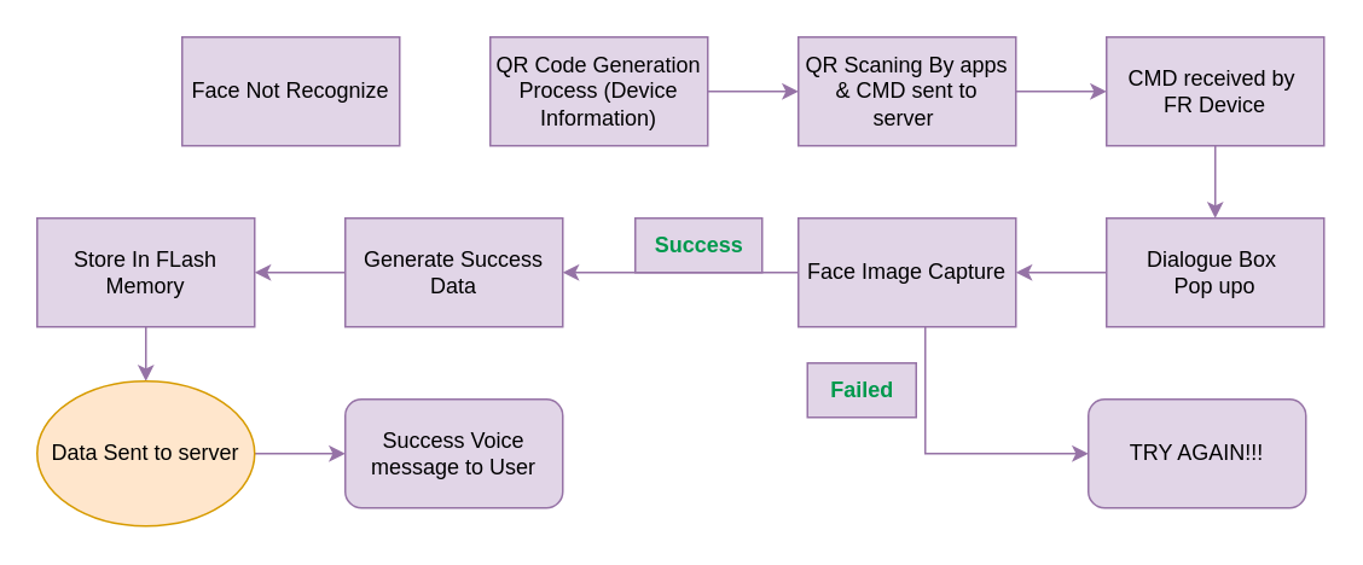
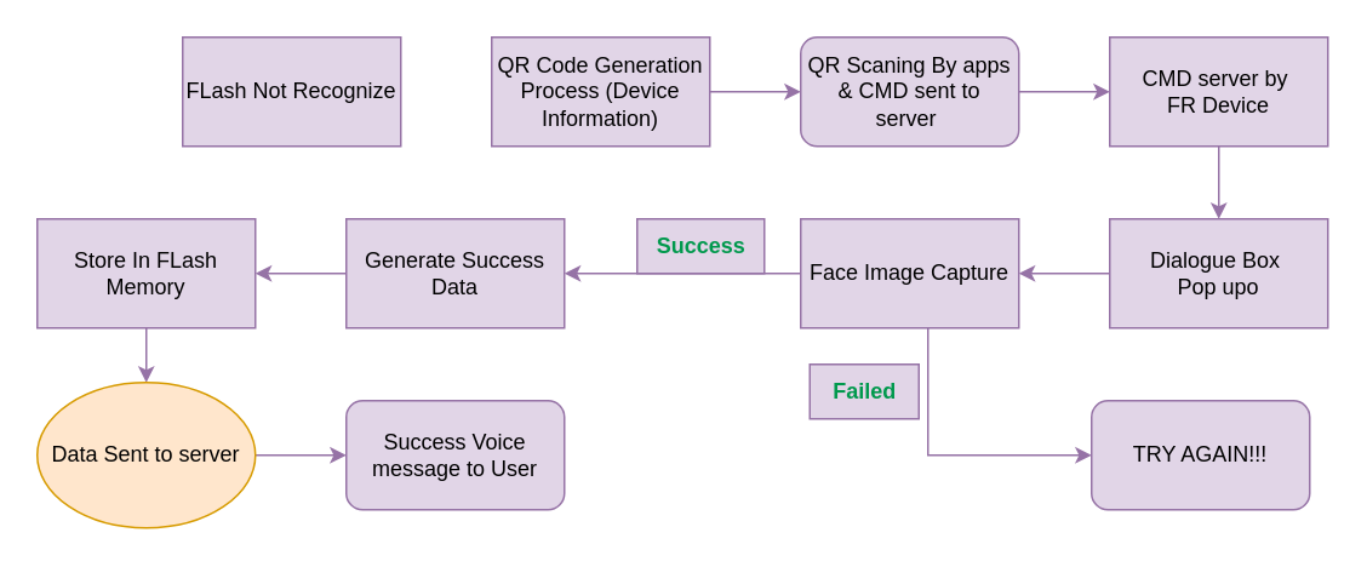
  <mxCell id="0" />
  <mxCell id="1" parent="0" />
- <mxCell id="2" value="Face Not Recognize" style="rounded=0;whiteSpace=wrap;html=1;fillColor=#e1d5e7;strokeColor=#9673a6;" vertex="1" parent="1"><mxGeometry x="100" y="20" width="120" height="60" as="geometry" /></mxCell>
+ <mxCell id="2" value="FLash Not Recognize" style="rounded=0;whiteSpace=wrap;html=1;fillColor=#e1d5e7;strokeColor=#9673a6;" vertex="1" parent="1"><mxGeometry x="100" y="20" width="120" height="60" as="geometry" /></mxCell>
  <mxCell id="3" value="" style="edgeStyle=orthogonalEdgeStyle;rounded=0;orthogonalLoop=1;jettySize=auto;html=1;fillColor=#e1d5e7;strokeColor=#9673a6;" edge="1" parent="1" source="4" target="6"><mxGeometry relative="1" as="geometry" /></mxCell>
  <mxCell id="4" value="QR Code Generation Process (Device Information)" style="rounded=0;whiteSpace=wrap;html=1;fillColor=#e1d5e7;strokeColor=#9673a6;" vertex="1" parent="1"><mxGeometry x="270" y="20" width="120" height="60" as="geometry" /></mxCell>
  <mxCell id="5" value="" style="edgeStyle=orthogonalEdgeStyle;rounded=0;orthogonalLoop=1;jettySize=auto;html=1;fillColor=#e1d5e7;strokeColor=#9673a6;" edge="1" parent="1" source="6" target="8"><mxGeometry relative="1" as="geometry" /></mxCell>
- <mxCell id="6" value="QR Scaning By apps&lt;br&gt;&amp;amp; CMD sent to server&amp;nbsp;" style="rounded=0;whiteSpace=wrap;html=1;fillColor=#e1d5e7;strokeColor=#9673a6;" vertex="1" parent="1"><mxGeometry x="440" y="20" width="120" height="60" as="geometry" /></mxCell>
+ <mxCell id="6" value="QR Scaning By apps&lt;br&gt;&amp;amp; CMD sent to server&amp;nbsp;" style="whiteSpace=wrap;html=1;fillColor=#e1d5e7;strokeColor=#9673a6;rounded=1;" vertex="1" parent="1"><mxGeometry x="440" y="20" width="120" height="60" as="geometry" /></mxCell>
  <mxCell id="7" value="" style="edgeStyle=orthogonalEdgeStyle;rounded=0;orthogonalLoop=1;jettySize=auto;html=1;fillColor=#e1d5e7;strokeColor=#9673a6;" edge="1" parent="1" source="8" target="10"><mxGeometry relative="1" as="geometry" /></mxCell>
- <mxCell id="8" value="CMD received by&amp;nbsp;&lt;br&gt;FR Device" style="rounded=0;whiteSpace=wrap;html=1;fillColor=#e1d5e7;strokeColor=#9673a6;" vertex="1" parent="1"><mxGeometry x="610" y="20" width="120" height="60" as="geometry" /></mxCell>
+ <mxCell id="8" value="CMD server by&amp;nbsp;&lt;br&gt;FR Device" style="rounded=0;whiteSpace=wrap;html=1;fillColor=#e1d5e7;strokeColor=#9673a6;" vertex="1" parent="1"><mxGeometry x="610" y="20" width="120" height="60" as="geometry" /></mxCell>
  <mxCell id="9" value="" style="edgeStyle=orthogonalEdgeStyle;rounded=0;orthogonalLoop=1;jettySize=auto;html=1;fillColor=#e1d5e7;strokeColor=#9673a6;" edge="1" parent="1" source="10" target="13"><mxGeometry relative="1" as="geometry" /></mxCell>
  <mxCell id="10" value="Dialogue Box&amp;nbsp;&lt;br&gt;Pop upo" style="rounded=0;whiteSpace=wrap;html=1;fillColor=#e1d5e7;strokeColor=#9673a6;" vertex="1" parent="1"><mxGeometry x="610" y="120" width="120" height="60" as="geometry" /></mxCell>
  <mxCell id="11" value="" style="edgeStyle=orthogonalEdgeStyle;rounded=0;orthogonalLoop=1;jettySize=auto;html=1;fillColor=#e1d5e7;strokeColor=#9673a6;" edge="1" parent="1" source="13" target="15"><mxGeometry relative="1" as="geometry" /></mxCell>
  <mxCell id="12" style="edgeStyle=orthogonalEdgeStyle;rounded=0;orthogonalLoop=1;jettySize=auto;html=1;entryX=0;entryY=0.5;entryDx=0;entryDy=0;strokeColor=#9673a6;fillColor=#e1d5e7;" edge="1" parent="1" source="13" target="22"><mxGeometry relative="1" as="geometry"><Array as="points"><mxPoint x="510" y="250" /></Array></mxGeometry></mxCell>
  <mxCell id="13" value="Face Image Capture" style="rounded=0;whiteSpace=wrap;html=1;fillColor=#e1d5e7;strokeColor=#9673a6;" vertex="1" parent="1"><mxGeometry x="440" y="120" width="120" height="60" as="geometry" /></mxCell>
  <mxCell id="14" value="" style="edgeStyle=orthogonalEdgeStyle;rounded=0;orthogonalLoop=1;jettySize=auto;html=1;fillColor=#e1d5e7;strokeColor=#9673a6;" edge="1" parent="1" source="15" target="17"><mxGeometry relative="1" as="geometry" /></mxCell>
  <mxCell id="15" value="Generate Success Data" style="rounded=0;whiteSpace=wrap;html=1;fillColor=#e1d5e7;strokeColor=#9673a6;" vertex="1" parent="1"><mxGeometry x="190" y="120" width="120" height="60" as="geometry" /></mxCell>
  <mxCell id="16" value="" style="edgeStyle=orthogonalEdgeStyle;rounded=0;orthogonalLoop=1;jettySize=auto;html=1;fillColor=#e1d5e7;strokeColor=#9673a6;" edge="1" parent="1" source="17" target="19"><mxGeometry relative="1" as="geometry" /></mxCell>
  <mxCell id="17" value="Store In FLash Memory" style="rounded=0;whiteSpace=wrap;html=1;fillColor=#e1d5e7;strokeColor=#9673a6;" vertex="1" parent="1"><mxGeometry x="20" y="120" width="120" height="60" as="geometry" /></mxCell>
  <mxCell id="18" value="" style="edgeStyle=orthogonalEdgeStyle;rounded=0;orthogonalLoop=1;jettySize=auto;html=1;fillColor=#e1d5e7;strokeColor=#9673a6;" edge="1" parent="1" source="19" target="20"><mxGeometry relative="1" as="geometry" /></mxCell>
  <mxCell id="19" value="Data Sent to server" style="ellipse;whiteSpace=wrap;html=1;fillColor=#ffe6cc;strokeColor=#d79b00;" vertex="1" parent="1"><mxGeometry x="20" y="210" width="120" height="80" as="geometry" /></mxCell>
  <mxCell id="20" value="Success Voice message to User" style="rounded=1;whiteSpace=wrap;html=1;fillColor=#e1d5e7;strokeColor=#9673a6;" vertex="1" parent="1"><mxGeometry x="190" y="220" width="120" height="60" as="geometry" /></mxCell>
  <mxCell id="21" value="&lt;font color=&quot;#00994d&quot;&gt;&lt;b&gt;Success&lt;/b&gt;&lt;/font&gt;" style="text;html=1;align=center;verticalAlign=middle;resizable=0;points=[];autosize=1;strokeColor=#9673a6;fillColor=#e1d5e7;" vertex="1" parent="1"><mxGeometry x="350" y="120" width="70" height="30" as="geometry" /></mxCell>
  <mxCell id="22" value="TRY AGAIN!!!" style="rounded=1;whiteSpace=wrap;html=1;fillColor=#e1d5e7;strokeColor=#9673a6;" vertex="1" parent="1"><mxGeometry x="600" y="220" width="120" height="60" as="geometry" /></mxCell>
  <mxCell id="23" value="&lt;font color=&quot;#00994d&quot;&gt;&lt;b&gt;Failed&lt;/b&gt;&lt;/font&gt;" style="text;html=1;align=center;verticalAlign=middle;resizable=0;points=[];autosize=1;strokeColor=#9673a6;fillColor=#e1d5e7;" vertex="1" parent="1"><mxGeometry x="445" y="200" width="60" height="30" as="geometry" /></mxCell>
